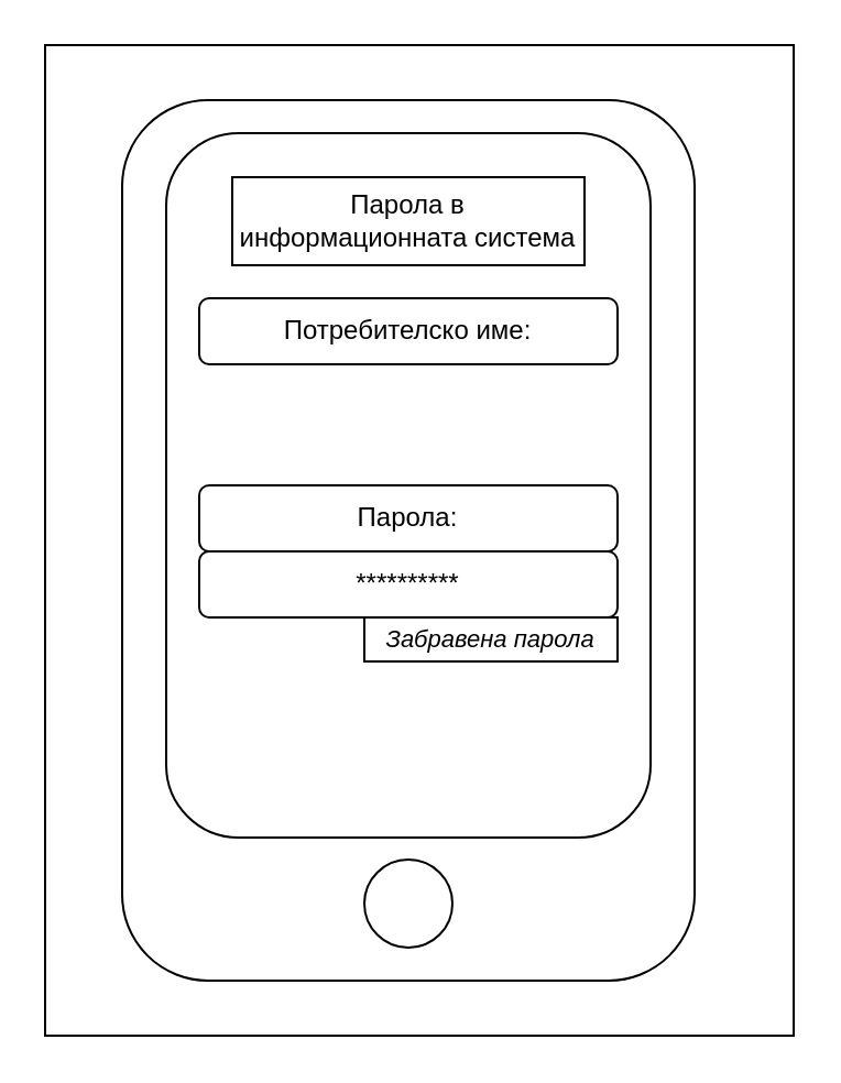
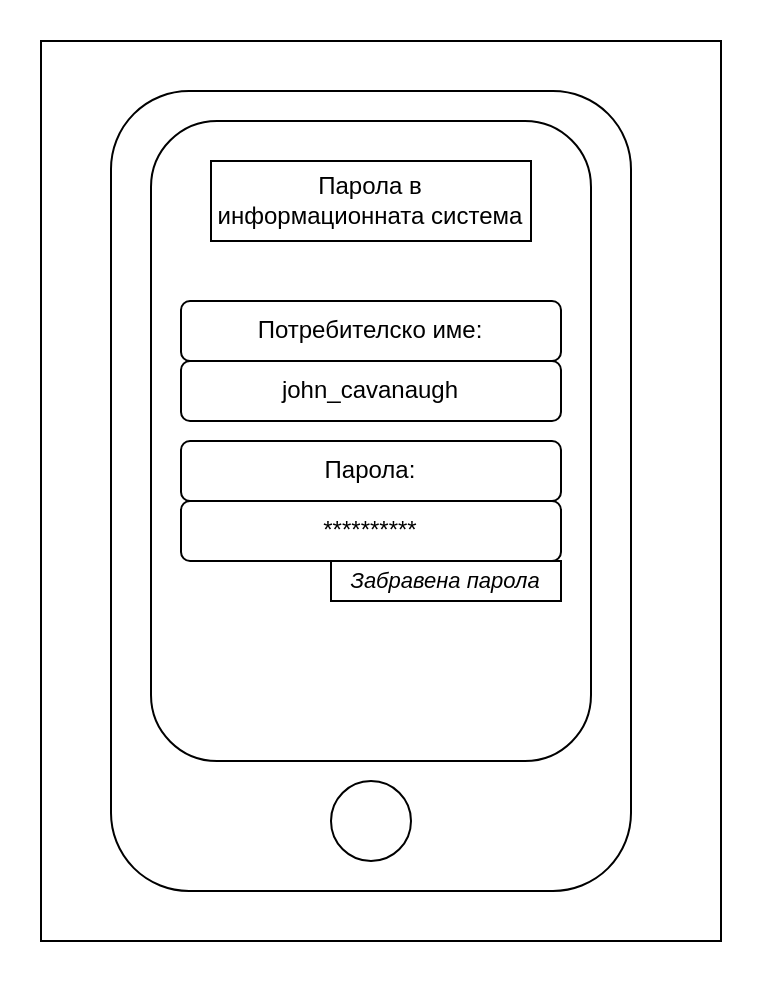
  <mxCell id="0" />
  <mxCell id="1" parent="0" />
  <mxCell id="2" value="" style="rounded=0;whiteSpace=wrap;html=1;" vertex="1" parent="1"><mxGeometry x="20" y="20" width="340" height="450" as="geometry" /></mxCell>
  <mxCell id="3" value="" style="rounded=1;whiteSpace=wrap;html=1;" vertex="1" parent="1"><mxGeometry x="55" y="45" width="260" height="400" as="geometry" /></mxCell>
  <mxCell id="4" value="" style="rounded=1;whiteSpace=wrap;html=1;" vertex="1" parent="1"><mxGeometry x="75" y="60" width="220" height="320" as="geometry" /></mxCell>
  <mxCell id="5" value="Парола в информационната система" style="rounded=0;whiteSpace=wrap;html=1;" vertex="1" parent="1"><mxGeometry x="105" y="80" width="160" height="40" as="geometry" /></mxCell>
- <mxCell id="6" value="Потребителско име:" style="rounded=1;whiteSpace=wrap;html=1;" vertex="1" parent="1"><mxGeometry x="90" y="135" width="190" height="30" as="geometry" /></mxCell>
+ <mxCell id="6" value="Потребителско име:" style="rounded=1;whiteSpace=wrap;html=1;" vertex="1" parent="1"><mxGeometry x="90" y="150" width="190" height="30" as="geometry" /></mxCell>
  <mxCell id="7" value="" style="ellipse;whiteSpace=wrap;html=1;aspect=fixed;" vertex="1" parent="1"><mxGeometry x="165" y="390" width="40" height="40" as="geometry" /></mxCell>
+ <mxCell id="8" value="john_cavanaugh" style="rounded=1;whiteSpace=wrap;html=1;" vertex="1" parent="1"><mxGeometry x="90" y="180" width="190" height="30" as="geometry" /></mxCell>
  <mxCell id="9" value="Парола:" style="rounded=1;whiteSpace=wrap;html=1;" vertex="1" parent="1"><mxGeometry x="90" y="220" width="190" height="30" as="geometry" /></mxCell>
  <mxCell id="10" value="**********" style="rounded=1;whiteSpace=wrap;html=1;" vertex="1" parent="1"><mxGeometry x="90" y="250" width="190" height="30" as="geometry" /></mxCell>
  <mxCell id="11" value="&lt;i&gt;&lt;font style=&quot;font-size: 11px;&quot;&gt;Забравена парола&lt;/font&gt;&lt;/i&gt;" style="rounded=0;whiteSpace=wrap;html=1;" vertex="1" parent="1"><mxGeometry x="165" y="280" width="115" height="20" as="geometry" /></mxCell>
